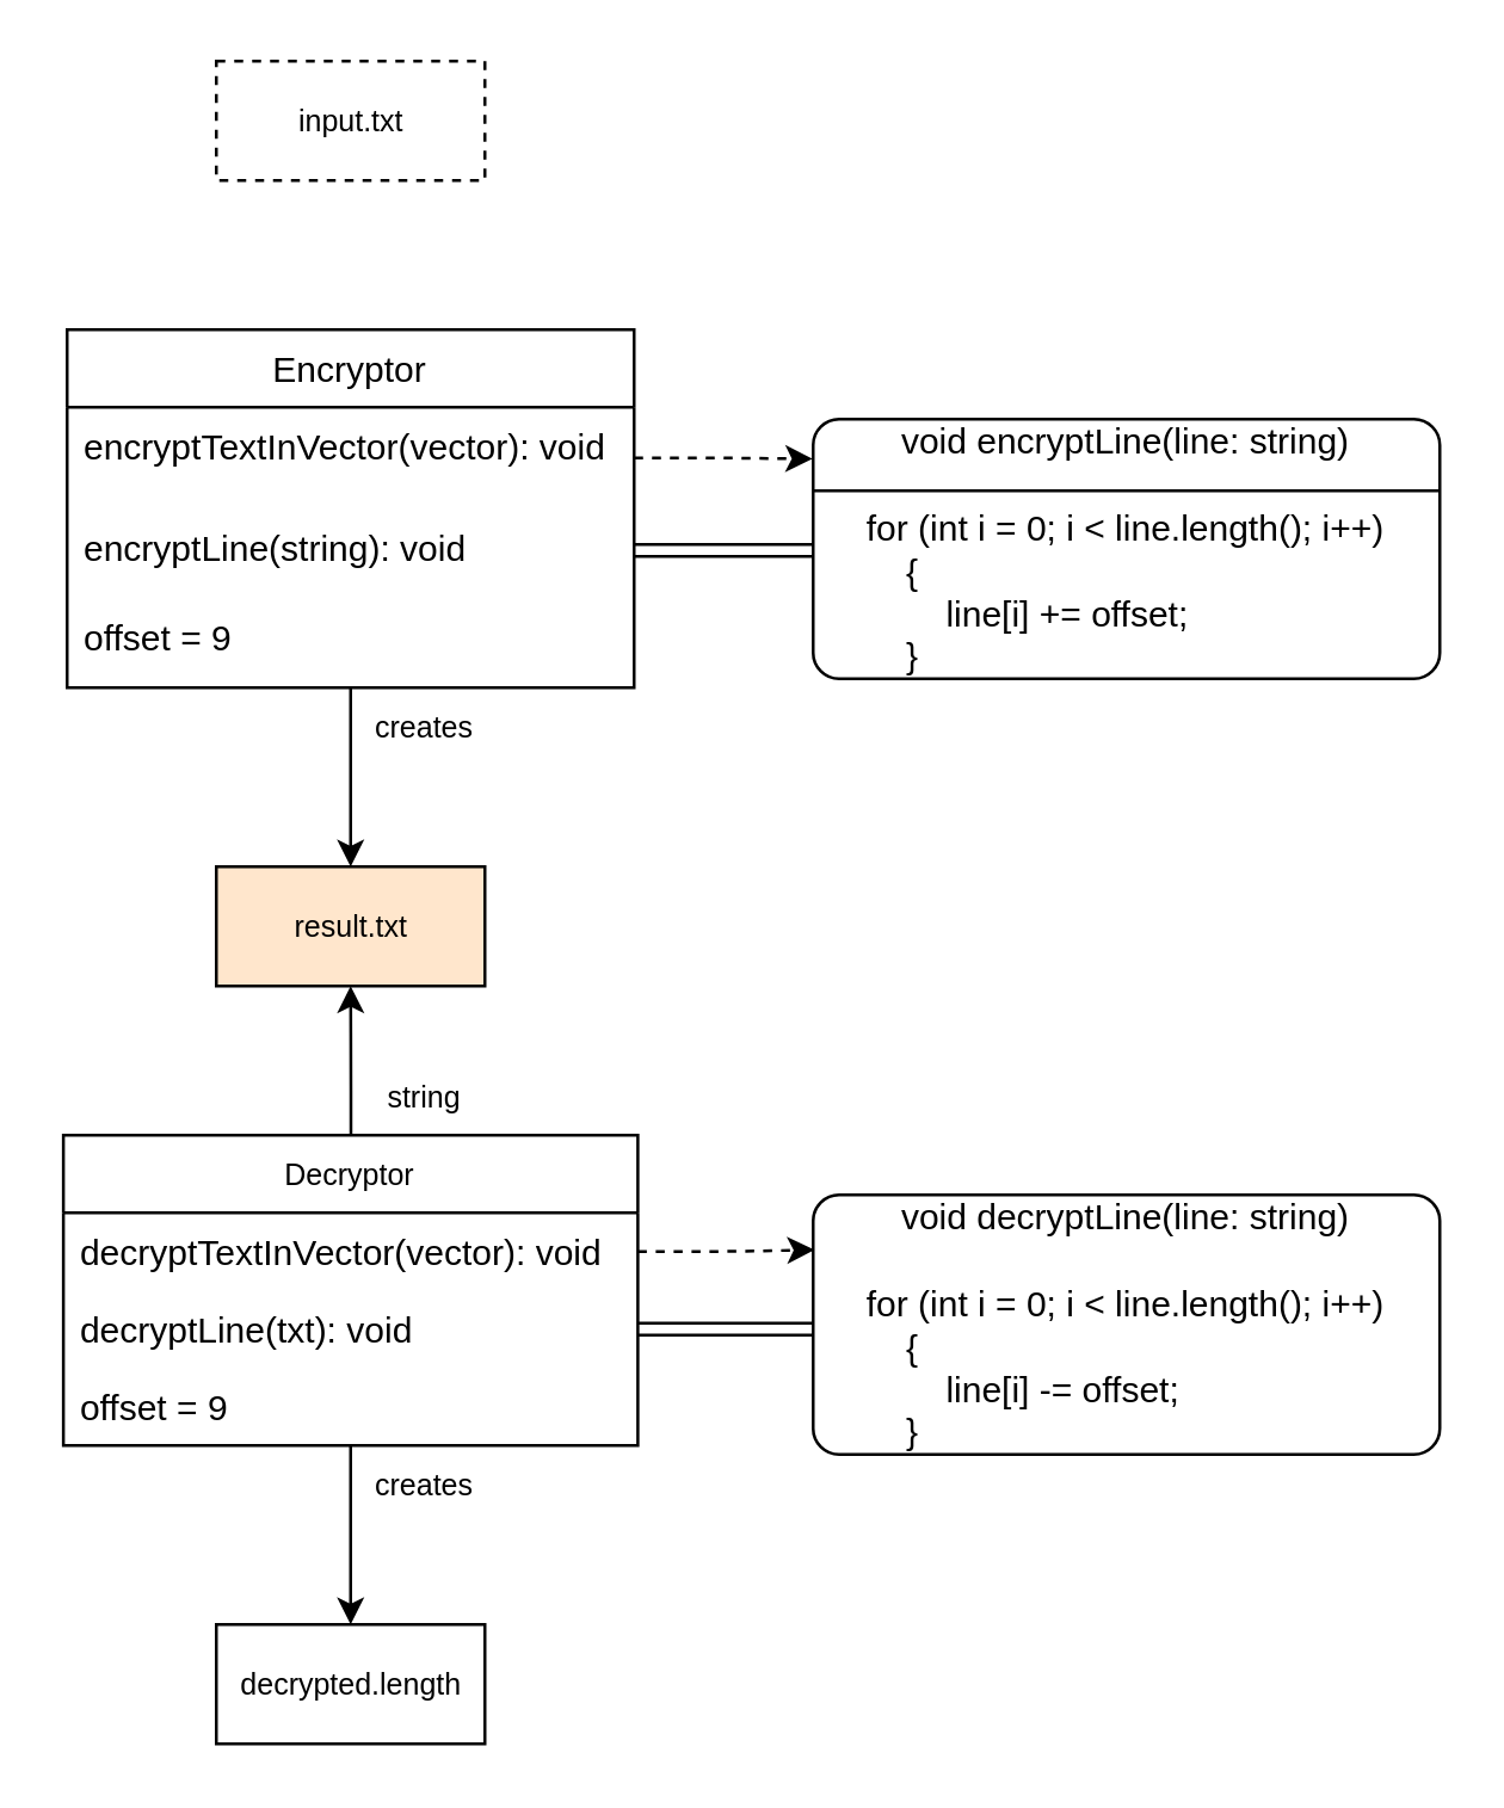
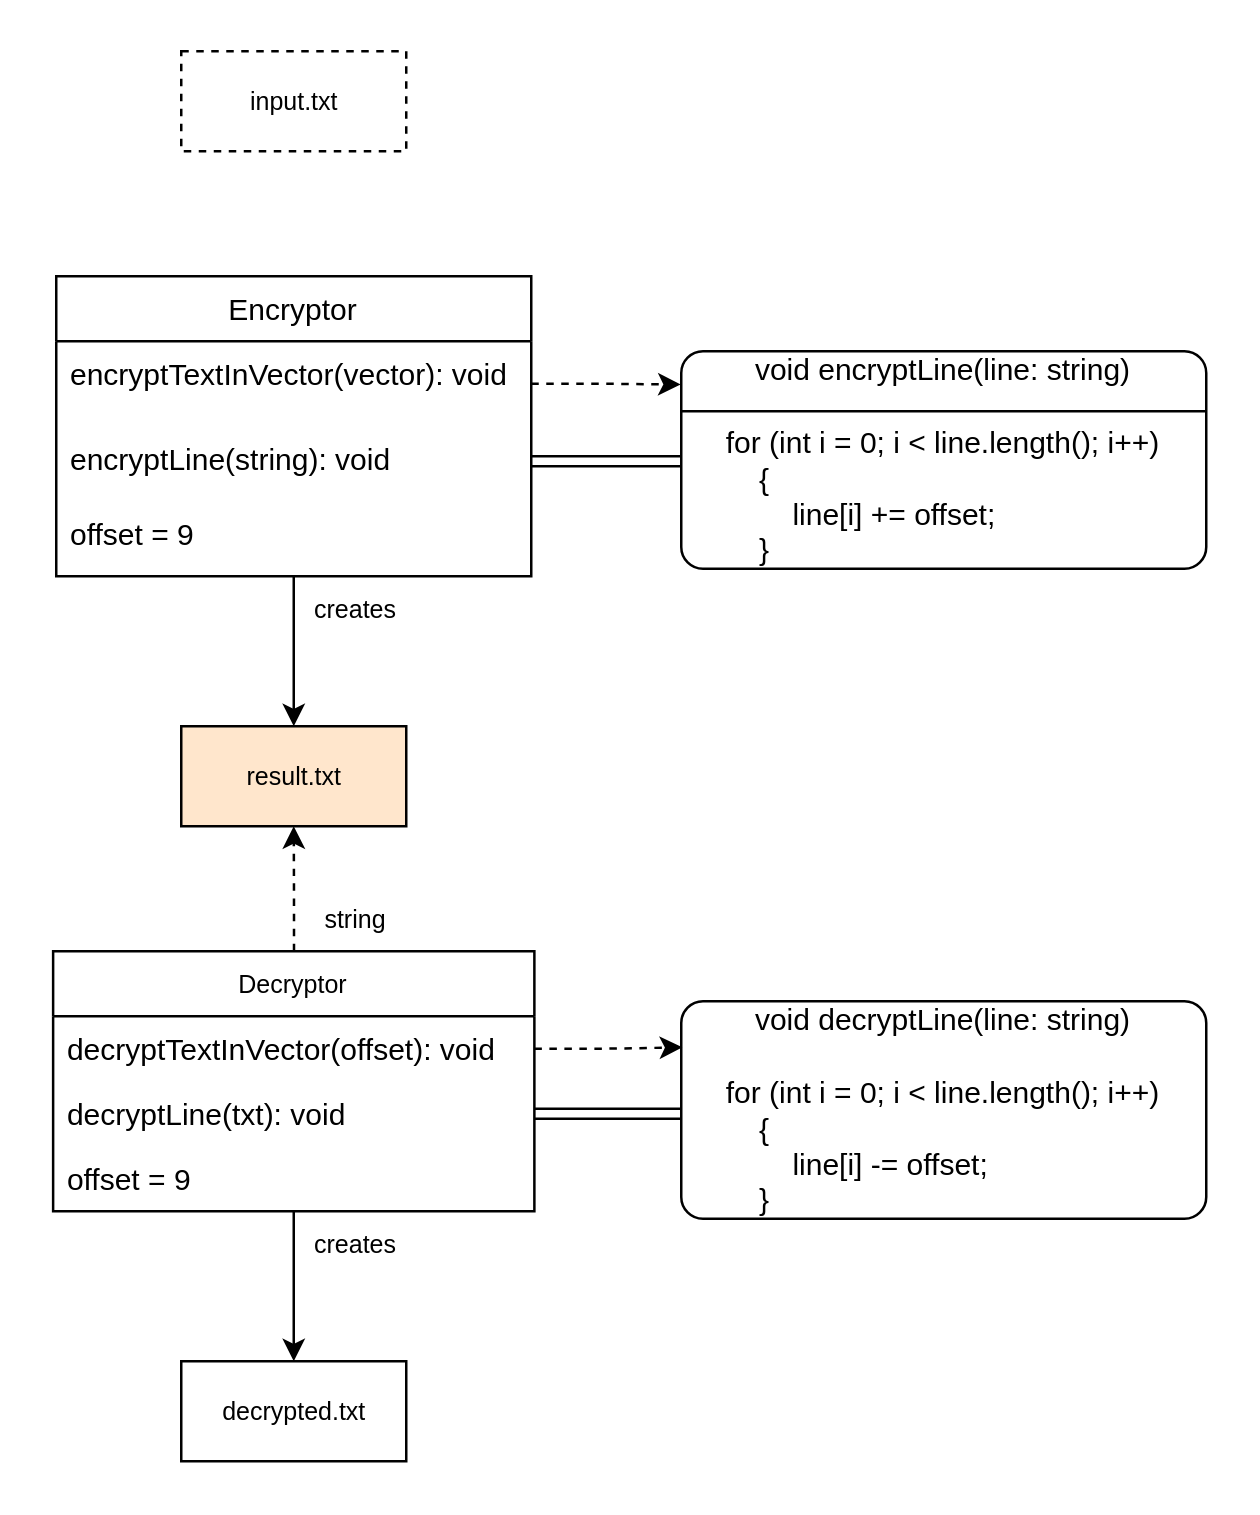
  <mxCell id="0" />
  <mxCell id="1" parent="0" />
  <mxCell id="2" style="edgeStyle=orthogonalEdgeStyle;rounded=1;orthogonalLoop=1;jettySize=auto;html=1;" edge="1" parent="1" source="3"><mxGeometry relative="1" as="geometry"><mxPoint x="117" y="290" as="targetPoint" /></mxGeometry></mxCell>
  <mxCell id="3" value="Encryptor" style="swimlane;fontStyle=0;childLayout=stackLayout;horizontal=1;startSize=26;fillColor=none;horizontalStack=0;resizeParent=1;resizeParentMax=0;resizeLast=0;collapsible=1;marginBottom=0;" vertex="1" parent="1"><mxGeometry x="22" y="110" width="190" height="120" as="geometry" /></mxCell>
  <mxCell id="4" value="encryptTextInVector(vector): void" style="text;strokeColor=none;fillColor=none;align=left;verticalAlign=top;spacingLeft=4;spacingRight=4;overflow=hidden;rotatable=0;points=[[0,0.5],[1,0.5]];portConstraint=eastwest;" vertex="1" parent="3"><mxGeometry y="26" width="190" height="34" as="geometry" /></mxCell>
  <mxCell id="5" value="encryptLine(string): void" style="text;strokeColor=none;fillColor=none;align=left;verticalAlign=top;spacingLeft=4;spacingRight=4;overflow=hidden;rotatable=0;points=[[0,0.5],[1,0.5]];portConstraint=eastwest;" vertex="1" parent="3"><mxGeometry y="60" width="190" height="30" as="geometry" /></mxCell>
  <mxCell id="6" value="offset = 9" style="text;strokeColor=none;fillColor=none;spacingLeft=4;spacingRight=4;overflow=hidden;rotatable=0;points=[[0,0.5],[1,0.5]];portConstraint=eastwest;fontSize=12;" vertex="1" parent="3"><mxGeometry y="90" width="190" height="30" as="geometry" /></mxCell>
  <mxCell id="7" style="edgeStyle=orthogonalEdgeStyle;rounded=0;orthogonalLoop=1;jettySize=auto;html=1;shape=link;" edge="1" parent="1" source="5" target="8"><mxGeometry relative="1" as="geometry"><mxPoint x="282" y="183" as="targetPoint" /><Array as="points"><mxPoint x="262" y="184" /><mxPoint x="262" y="184" /></Array></mxGeometry></mxCell>
  <mxCell id="8" value="&lt;span&gt;void encryptLine(line: string)&lt;br&gt;&lt;br&gt;&lt;div style=&quot;text-align: left&quot;&gt;for (int i = 0; i &amp;lt; line.length(); i++)&lt;/div&gt;&lt;div style=&quot;text-align: left&quot;&gt;&amp;nbsp; &amp;nbsp; {&lt;/div&gt;&lt;div style=&quot;text-align: left&quot;&gt;&amp;nbsp; &amp;nbsp; &amp;nbsp; &amp;nbsp; line[i] += offset;&lt;/div&gt;&lt;div style=&quot;text-align: left&quot;&gt;&amp;nbsp; &amp;nbsp; }&lt;/div&gt;&lt;/span&gt;" style="rounded=1;arcSize=10;whiteSpace=wrap;html=1;align=center;" vertex="1" parent="1"><mxGeometry x="272" y="140" width="210" height="87" as="geometry" /></mxCell>
  <mxCell id="9" value="" style="line;strokeWidth=1;fillColor=none;align=left;verticalAlign=middle;spacingTop=-1;spacingLeft=3;spacingRight=3;rotatable=0;labelPosition=right;points=[];portConstraint=eastwest;" vertex="1" parent="1"><mxGeometry x="272" y="160" width="210" height="8" as="geometry" /></mxCell>
  <mxCell id="10" style="edgeStyle=orthogonalEdgeStyle;orthogonalLoop=1;jettySize=auto;html=1;entryX=-0.001;entryY=0.153;entryDx=0;entryDy=0;entryPerimeter=0;rounded=1;dashed=1;" edge="1" parent="1" source="4" target="8"><mxGeometry relative="1" as="geometry" /></mxCell>
  <mxCell id="11" value="creates" style="text;align=center;fontStyle=0;verticalAlign=middle;spacingLeft=3;spacingRight=3;strokeColor=none;rotatable=0;points=[[0,0.5],[1,0.5]];portConstraint=eastwest;fontSize=10;" vertex="1" parent="1"><mxGeometry x="102" y="230" width="80" height="26" as="geometry" /></mxCell>
  <mxCell id="12" value="result.txt" style="html=1;fontSize=10;fillColor=#ffe6cc;" vertex="1" parent="1"><mxGeometry x="72" y="290" width="90" height="40" as="geometry" /></mxCell>
- <mxCell id="13" style="edgeStyle=orthogonalEdgeStyle;rounded=1;orthogonalLoop=1;jettySize=auto;html=1;entryX=0.5;entryY=1;entryDx=0;entryDy=0;fontSize=10;" edge="1" parent="1" source="14" target="12"><mxGeometry relative="1" as="geometry" /></mxCell>
+ <mxCell id="13" style="edgeStyle=orthogonalEdgeStyle;rounded=1;orthogonalLoop=1;jettySize=auto;html=1;entryX=0.5;entryY=1;entryDx=0;entryDy=0;fontSize=10;dashed=1;" edge="1" parent="1" source="14" target="12"><mxGeometry relative="1" as="geometry" /></mxCell>
  <mxCell id="14" value="Decryptor" style="swimlane;fontStyle=0;childLayout=stackLayout;horizontal=1;startSize=26;fillColor=none;horizontalStack=0;resizeParent=1;resizeParentMax=0;resizeLast=0;collapsible=1;marginBottom=0;fontSize=10;" vertex="1" parent="1"><mxGeometry x="20.75" y="380" width="192.5" height="104" as="geometry" /></mxCell>
- <mxCell id="15" value="decryptTextInVector(vector): void" style="text;strokeColor=none;fillColor=none;align=left;verticalAlign=top;spacingLeft=4;spacingRight=4;overflow=hidden;rotatable=0;points=[[0,0.5],[1,0.5]];portConstraint=eastwest;" vertex="1" parent="14"><mxGeometry y="26" width="192.5" height="26" as="geometry" /></mxCell>
+ <mxCell id="15" value="decryptTextInVector(offset): void" style="text;strokeColor=none;fillColor=none;align=left;verticalAlign=top;spacingLeft=4;spacingRight=4;overflow=hidden;rotatable=0;points=[[0,0.5],[1,0.5]];portConstraint=eastwest;" vertex="1" parent="14"><mxGeometry y="26" width="192.5" height="26" as="geometry" /></mxCell>
  <mxCell id="16" value="decryptLine(txt): void" style="text;strokeColor=none;fillColor=none;align=left;verticalAlign=top;spacingLeft=4;spacingRight=4;overflow=hidden;rotatable=0;points=[[0,0.5],[1,0.5]];portConstraint=eastwest;" vertex="1" parent="14"><mxGeometry y="52" width="192.5" height="26" as="geometry" /></mxCell>
  <mxCell id="17" value="offset = 9" style="text;strokeColor=none;fillColor=none;align=left;verticalAlign=top;spacingLeft=4;spacingRight=4;overflow=hidden;rotatable=0;points=[[0,0.5],[1,0.5]];portConstraint=eastwest;" vertex="1" parent="14"><mxGeometry y="78" width="192.5" height="26" as="geometry" /></mxCell>
  <mxCell id="18" value="string" style="text;align=center;fontStyle=0;verticalAlign=middle;spacingLeft=3;spacingRight=3;strokeColor=none;rotatable=0;points=[[0,0.5],[1,0.5]];portConstraint=eastwest;fontSize=10;" vertex="1" parent="1"><mxGeometry x="102" y="354" width="80" height="26" as="geometry" /></mxCell>
  <mxCell id="19" style="edgeStyle=orthogonalEdgeStyle;rounded=1;orthogonalLoop=1;jettySize=auto;html=1;fontSize=10;shape=link;" edge="1" parent="1" source="16"><mxGeometry relative="1" as="geometry"><mxPoint x="272" y="445" as="targetPoint" /></mxGeometry></mxCell>
  <mxCell id="20" value="&lt;span&gt;void decryptLine(line: string)&lt;br&gt;&lt;br&gt;&lt;div style=&quot;text-align: left&quot;&gt;for (int i = 0; i &amp;lt; line.length(); i++)&lt;/div&gt;&lt;div style=&quot;text-align: left&quot;&gt;&amp;nbsp; &amp;nbsp; {&lt;/div&gt;&lt;div style=&quot;text-align: left&quot;&gt;&amp;nbsp; &amp;nbsp; &amp;nbsp; &amp;nbsp; line[i] -= offset;&lt;/div&gt;&lt;div style=&quot;text-align: left&quot;&gt;&amp;nbsp; &amp;nbsp; }&lt;/div&gt;&lt;/span&gt;" style="rounded=1;arcSize=10;whiteSpace=wrap;html=1;align=center;" vertex="1" parent="1"><mxGeometry x="272" y="400" width="210" height="87" as="geometry" /></mxCell>
  <mxCell id="21" style="edgeStyle=orthogonalEdgeStyle;rounded=1;orthogonalLoop=1;jettySize=auto;html=1;entryX=0.002;entryY=0.212;entryDx=0;entryDy=0;entryPerimeter=0;fontSize=10;dashed=1;" edge="1" parent="1" source="15" target="20"><mxGeometry relative="1" as="geometry" /></mxCell>
  <mxCell id="22" style="edgeStyle=orthogonalEdgeStyle;rounded=1;orthogonalLoop=1;jettySize=auto;html=1;" edge="1" parent="1"><mxGeometry relative="1" as="geometry"><mxPoint x="117" y="544" as="targetPoint" /><mxPoint x="117" y="484" as="sourcePoint" /></mxGeometry></mxCell>
  <mxCell id="23" value="creates" style="text;align=center;fontStyle=0;verticalAlign=middle;spacingLeft=3;spacingRight=3;strokeColor=none;rotatable=0;points=[[0,0.5],[1,0.5]];portConstraint=eastwest;fontSize=10;" vertex="1" parent="1"><mxGeometry x="102" y="484" width="80" height="26" as="geometry" /></mxCell>
- <mxCell id="24" value="decrypted.length" style="html=1;fontSize=10;" vertex="1" parent="1"><mxGeometry x="72" y="544" width="90" height="40" as="geometry" /></mxCell>
+ <mxCell id="24" value="decrypted.txt" style="html=1;fontSize=10;" vertex="1" parent="1"><mxGeometry x="72" y="544" width="90" height="40" as="geometry" /></mxCell>
  <mxCell id="25" value="input.txt" style="html=1;fontSize=10;dashed=1;" vertex="1" parent="1"><mxGeometry x="72" y="20" width="90" height="40" as="geometry" /></mxCell>
